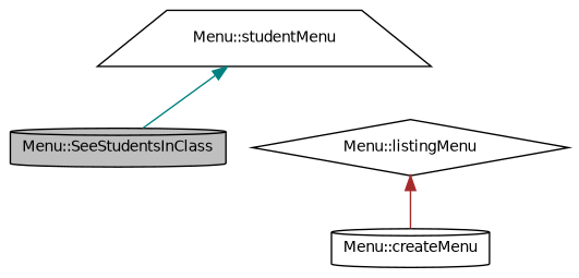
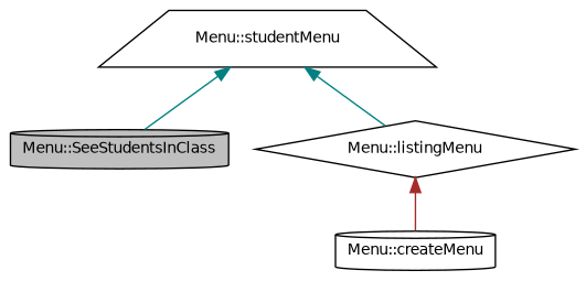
  digraph {
    rankdir=TB
    node [color=black fillcolor=white fontname=Helvetica fontsize=10 shape=cylinder style=filled]
    edge [color=teal dir=back fontname=Helvetica fontsize=10 labelfontname=Helvetica labelfontsize=10 style=solid]
    n1 [fillcolor=grey75 fontcolor=black height=0.2 label="Menu::SeeStudentsInClass" width=0.4]
    n2 [height=0.2 label="Menu::studentMenu" shape=trapezium width=0.4]
    n3 [height=0.2 label="Menu::listingMenu" shape=diamond width=0.4]
    n4 [height=0.2 label="Menu::createMenu" width=0.4]
    n2 -> n1
+   n2 -> n3
    n3 -> n4 [color=brown]
  }
